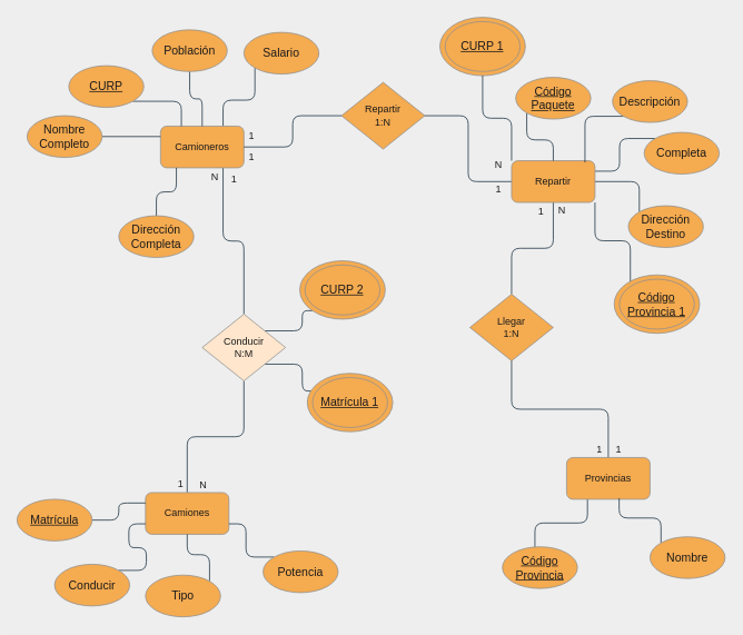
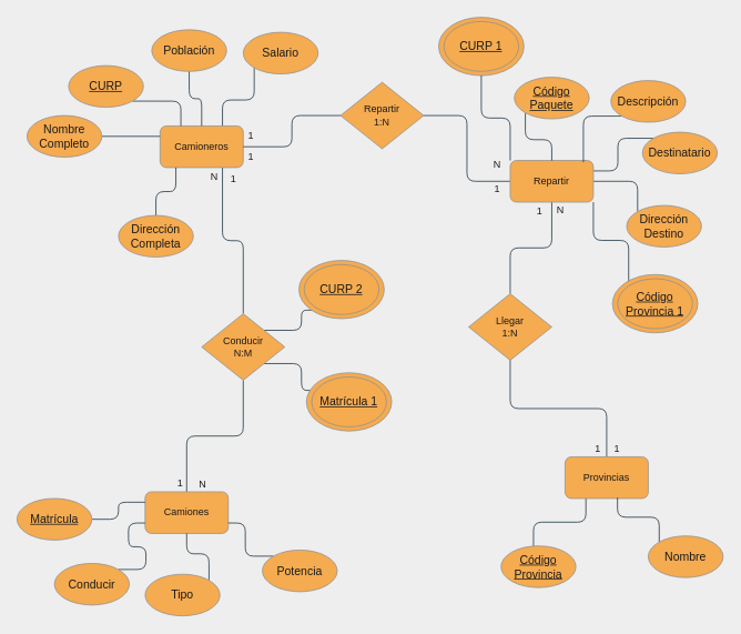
  <mxCell id="0" />
  <mxCell id="1" parent="0" />
  <mxCell id="2" style="edgeStyle=orthogonalEdgeStyle;curved=0;rounded=1;sketch=0;orthogonalLoop=1;jettySize=auto;html=1;exitX=0.75;exitY=0;exitDx=0;exitDy=0;entryX=0;entryY=1;entryDx=0;entryDy=0;fontColor=#1A1A1A;endArrow=none;endFill=0;strokeColor=#182E3E;labelBackgroundColor=#EEEEEE;" edge="1" parent="1" source="4" target="34"><mxGeometry relative="1" as="geometry" /></mxCell>
  <mxCell id="3" style="edgeStyle=orthogonalEdgeStyle;curved=0;rounded=1;sketch=0;orthogonalLoop=1;jettySize=auto;html=1;exitX=0.75;exitY=1;exitDx=0;exitDy=0;entryX=0.5;entryY=0;entryDx=0;entryDy=0;fontColor=#1A1A1A;endArrow=none;endFill=0;strokeColor=#182E3E;labelBackgroundColor=#EEEEEE;" edge="1" parent="1" source="4" target="38"><mxGeometry relative="1" as="geometry" /></mxCell>
  <mxCell id="4" value="Camioneros" style="rounded=1;whiteSpace=wrap;html=1;sketch=0;fontColor=#1A1A1A;strokeColor=#909090;fillColor=#F5AB50;" parent="1" vertex="1"><mxGeometry x="192" y="150.5" width="100" height="50" as="geometry" /></mxCell>
  <mxCell id="5" style="edgeStyle=orthogonalEdgeStyle;curved=0;rounded=1;sketch=0;orthogonalLoop=1;jettySize=auto;html=1;exitX=1;exitY=1;exitDx=0;exitDy=0;entryX=0.25;entryY=0;entryDx=0;entryDy=0;fontColor=#1A1A1A;endArrow=none;endFill=0;strokeColor=#182E3E;labelBackgroundColor=#EEEEEE;" parent="1" source="6" target="4" edge="1"><mxGeometry relative="1" as="geometry" /></mxCell>
  <mxCell id="6" value="&lt;u&gt;CURP&lt;/u&gt;" style="ellipse;whiteSpace=wrap;html=1;rounded=0;sketch=0;fontSize=14;fontColor=#1A1A1A;strokeColor=#909090;fillColor=#F5AB50;" parent="1" vertex="1"><mxGeometry x="82" y="78" width="90" height="50" as="geometry" /></mxCell>
  <mxCell id="7" style="edgeStyle=orthogonalEdgeStyle;curved=0;rounded=1;sketch=0;orthogonalLoop=1;jettySize=auto;html=1;exitX=1;exitY=0.5;exitDx=0;exitDy=0;entryX=0;entryY=0.25;entryDx=0;entryDy=0;fontColor=#1A1A1A;endArrow=none;endFill=0;strokeColor=#182E3E;labelBackgroundColor=#EEEEEE;" parent="1" source="8" target="4" edge="1"><mxGeometry relative="1" as="geometry" /></mxCell>
  <mxCell id="8" value="Nombre Completo" style="ellipse;whiteSpace=wrap;html=1;rounded=0;sketch=0;fontSize=14;fontColor=#1A1A1A;strokeColor=#909090;fillColor=#F5AB50;" parent="1" vertex="1"><mxGeometry x="32" y="138" width="90" height="50" as="geometry" /></mxCell>
  <mxCell id="9" style="edgeStyle=orthogonalEdgeStyle;curved=0;rounded=1;sketch=0;orthogonalLoop=1;jettySize=auto;html=1;exitX=0.5;exitY=0;exitDx=0;exitDy=0;entryX=0.19;entryY=1;entryDx=0;entryDy=0;entryPerimeter=0;fontColor=#1A1A1A;endArrow=none;endFill=0;strokeColor=#182E3E;labelBackgroundColor=#EEEEEE;" parent="1" source="10" target="4" edge="1"><mxGeometry relative="1" as="geometry" /></mxCell>
  <mxCell id="10" value="Dirección&lt;br&gt;Completa" style="ellipse;whiteSpace=wrap;html=1;rounded=0;sketch=0;fontSize=14;fontColor=#1A1A1A;strokeColor=#909090;fillColor=#F5AB50;" parent="1" vertex="1"><mxGeometry x="142" y="258" width="90" height="50" as="geometry" /></mxCell>
  <mxCell id="11" style="edgeStyle=orthogonalEdgeStyle;curved=0;rounded=1;sketch=0;orthogonalLoop=1;jettySize=auto;html=1;exitX=0;exitY=0.5;exitDx=0;exitDy=0;entryX=1;entryY=0.5;entryDx=0;entryDy=0;fontColor=#1A1A1A;endArrow=none;endFill=0;strokeColor=#182E3E;labelBackgroundColor=#EEEEEE;" parent="1" source="12" target="4" edge="1"><mxGeometry relative="1" as="geometry" /></mxCell>
  <mxCell id="12" value="Repartir&lt;br&gt;1:N" style="rhombus;whiteSpace=wrap;html=1;rounded=0;sketch=0;fontColor=#1A1A1A;strokeColor=#909090;fillColor=#F5AB50;" parent="1" vertex="1"><mxGeometry x="409" y="98" width="100" height="80" as="geometry" /></mxCell>
  <mxCell id="13" style="edgeStyle=orthogonalEdgeStyle;curved=0;rounded=1;sketch=0;orthogonalLoop=1;jettySize=auto;html=1;exitX=0;exitY=0.5;exitDx=0;exitDy=0;entryX=1;entryY=0.5;entryDx=0;entryDy=0;fontColor=#1A1A1A;strokeColor=#182E3E;endArrow=none;endFill=0;labelBackgroundColor=#EEEEEE;" parent="1" source="18" target="12" edge="1"><mxGeometry relative="1" as="geometry" /></mxCell>
  <mxCell id="14" style="edgeStyle=orthogonalEdgeStyle;curved=0;rounded=1;sketch=0;orthogonalLoop=1;jettySize=auto;html=1;exitX=1;exitY=0.25;exitDx=0;exitDy=0;entryX=0;entryY=0;entryDx=0;entryDy=0;fontColor=#1A1A1A;endArrow=none;endFill=0;strokeColor=#182E3E;labelBackgroundColor=#EEEEEE;" edge="1" parent="1" source="18" target="25"><mxGeometry relative="1" as="geometry" /></mxCell>
  <mxCell id="15" style="edgeStyle=orthogonalEdgeStyle;curved=0;rounded=1;sketch=0;orthogonalLoop=1;jettySize=auto;html=1;exitX=1;exitY=0.5;exitDx=0;exitDy=0;entryX=0;entryY=0;entryDx=0;entryDy=0;fontColor=#1A1A1A;endArrow=none;endFill=0;strokeColor=#182E3E;labelBackgroundColor=#EEEEEE;" edge="1" parent="1" source="18" target="26"><mxGeometry relative="1" as="geometry" /></mxCell>
  <mxCell id="16" style="edgeStyle=orthogonalEdgeStyle;curved=0;rounded=1;sketch=0;orthogonalLoop=1;jettySize=auto;html=1;exitX=0.5;exitY=1;exitDx=0;exitDy=0;entryX=0.5;entryY=0;entryDx=0;entryDy=0;fontColor=#1A1A1A;endArrow=none;endFill=0;strokeColor=#182E3E;labelBackgroundColor=#EEEEEE;" edge="1" parent="1" source="18" target="27"><mxGeometry relative="1" as="geometry" /></mxCell>
  <mxCell id="17" style="edgeStyle=orthogonalEdgeStyle;curved=0;rounded=1;sketch=0;orthogonalLoop=1;jettySize=auto;html=1;exitX=1;exitY=1;exitDx=0;exitDy=0;entryX=0;entryY=0;entryDx=0;entryDy=0;fontColor=#1A1A1A;strokeColor=#182E3E;endArrow=none;endFill=0;" edge="1" parent="1" source="18" target="54"><mxGeometry relative="1" as="geometry" /></mxCell>
  <mxCell id="18" value="Repartir" style="rounded=1;whiteSpace=wrap;html=1;sketch=0;fontColor=#1A1A1A;strokeColor=#909090;fillColor=#F5AB50;" parent="1" vertex="1"><mxGeometry x="613" y="192" width="100" height="50" as="geometry" /></mxCell>
  <mxCell id="19" style="edgeStyle=orthogonalEdgeStyle;curved=0;rounded=1;sketch=0;orthogonalLoop=1;jettySize=auto;html=1;exitX=0.5;exitY=1;exitDx=0;exitDy=0;entryX=0.5;entryY=0;entryDx=0;entryDy=0;fontColor=#1A1A1A;endArrow=none;endFill=0;strokeColor=#182E3E;labelBackgroundColor=#EEEEEE;" edge="1" parent="1" source="20" target="4"><mxGeometry relative="1" as="geometry" /></mxCell>
  <mxCell id="20" value="Población" style="ellipse;whiteSpace=wrap;html=1;rounded=0;sketch=0;fontSize=14;fontColor=#1A1A1A;strokeColor=#909090;fillColor=#F5AB50;" vertex="1" parent="1"><mxGeometry x="182" y="35" width="90" height="50" as="geometry" /></mxCell>
  <mxCell id="21" style="edgeStyle=orthogonalEdgeStyle;curved=0;rounded=1;sketch=0;orthogonalLoop=1;jettySize=auto;html=1;exitX=0;exitY=1;exitDx=0;exitDy=0;entryX=0.5;entryY=0;entryDx=0;entryDy=0;fontColor=#1A1A1A;endArrow=none;endFill=0;strokeColor=#182E3E;labelBackgroundColor=#EEEEEE;" edge="1" parent="1" source="22" target="18"><mxGeometry relative="1" as="geometry" /></mxCell>
  <mxCell id="22" value="&lt;u&gt;Código Paquete&lt;/u&gt;" style="ellipse;whiteSpace=wrap;html=1;rounded=0;sketch=0;fontSize=14;fontColor=#1A1A1A;strokeColor=#909090;fillColor=#F5AB50;" vertex="1" parent="1"><mxGeometry x="618" y="92" width="90" height="50" as="geometry" /></mxCell>
  <mxCell id="23" style="edgeStyle=orthogonalEdgeStyle;curved=0;rounded=1;sketch=0;orthogonalLoop=1;jettySize=auto;html=1;exitX=0;exitY=1;exitDx=0;exitDy=0;entryX=0.88;entryY=0.04;entryDx=0;entryDy=0;entryPerimeter=0;fontColor=#1A1A1A;endArrow=none;endFill=0;strokeColor=#182E3E;labelBackgroundColor=#EEEEEE;" edge="1" parent="1" source="24" target="18"><mxGeometry relative="1" as="geometry" /></mxCell>
  <mxCell id="24" value="Descripción" style="ellipse;whiteSpace=wrap;html=1;rounded=0;sketch=0;fontSize=14;fontColor=#1A1A1A;strokeColor=#909090;fillColor=#F5AB50;" vertex="1" parent="1"><mxGeometry x="734" y="96" width="90" height="50" as="geometry" /></mxCell>
- <mxCell id="25" value="Completa" style="ellipse;whiteSpace=wrap;html=1;rounded=0;sketch=0;fontSize=14;fontColor=#1A1A1A;strokeColor=#909090;fillColor=#F5AB50;" vertex="1" parent="1"><mxGeometry x="772" y="158" width="90" height="50" as="geometry" /></mxCell>
+ <mxCell id="25" value="Destinatario" style="ellipse;whiteSpace=wrap;html=1;rounded=0;sketch=0;fontSize=14;fontColor=#1A1A1A;strokeColor=#909090;fillColor=#F5AB50;" vertex="1" parent="1"><mxGeometry x="772" y="158" width="90" height="50" as="geometry" /></mxCell>
  <mxCell id="26" value="Dirección&lt;br&gt;Destino" style="ellipse;whiteSpace=wrap;html=1;rounded=0;sketch=0;fontSize=14;fontColor=#1A1A1A;strokeColor=#909090;fillColor=#F5AB50;" vertex="1" parent="1"><mxGeometry x="753" y="246" width="90" height="50" as="geometry" /></mxCell>
  <mxCell id="27" value="Llegar&lt;br&gt;1:N" style="rhombus;whiteSpace=wrap;html=1;rounded=0;sketch=0;fontColor=#1A1A1A;strokeColor=#909090;fillColor=#F5AB50;" vertex="1" parent="1"><mxGeometry x="563" y="352" width="100" height="80" as="geometry" /></mxCell>
  <mxCell id="28" style="edgeStyle=orthogonalEdgeStyle;curved=0;rounded=1;sketch=0;orthogonalLoop=1;jettySize=auto;html=1;exitX=0.25;exitY=1;exitDx=0;exitDy=0;entryX=0.433;entryY=0.04;entryDx=0;entryDy=0;entryPerimeter=0;fontColor=#1A1A1A;endArrow=none;endFill=0;strokeColor=#182E3E;labelBackgroundColor=#EEEEEE;" edge="1" parent="1" source="30" target="31"><mxGeometry relative="1" as="geometry" /></mxCell>
  <mxCell id="29" style="edgeStyle=orthogonalEdgeStyle;curved=0;rounded=1;sketch=0;orthogonalLoop=1;jettySize=auto;html=1;exitX=0.5;exitY=0;exitDx=0;exitDy=0;entryX=0.5;entryY=1;entryDx=0;entryDy=0;fontColor=#1A1A1A;endArrow=none;endFill=0;strokeColor=#182E3E;labelBackgroundColor=#EEEEEE;" edge="1" parent="1" source="30" target="27"><mxGeometry relative="1" as="geometry" /></mxCell>
  <mxCell id="30" value="Provincias" style="rounded=1;whiteSpace=wrap;html=1;sketch=0;fontColor=#1A1A1A;strokeColor=#909090;fillColor=#F5AB50;" vertex="1" parent="1"><mxGeometry x="679" y="548" width="100" height="50" as="geometry" /></mxCell>
  <mxCell id="31" value="&lt;u&gt;Código Provincia&lt;/u&gt;" style="ellipse;whiteSpace=wrap;html=1;rounded=0;sketch=0;fontSize=14;fontColor=#1A1A1A;strokeColor=#909090;fillColor=#F5AB50;" vertex="1" parent="1"><mxGeometry x="602" y="655" width="90" height="50" as="geometry" /></mxCell>
  <mxCell id="32" style="edgeStyle=orthogonalEdgeStyle;curved=0;rounded=1;sketch=0;orthogonalLoop=1;jettySize=auto;html=1;exitX=0;exitY=0;exitDx=0;exitDy=0;entryX=0.63;entryY=0.98;entryDx=0;entryDy=0;entryPerimeter=0;fontColor=#1A1A1A;endArrow=none;endFill=0;strokeColor=#182E3E;labelBackgroundColor=#EEEEEE;" edge="1" parent="1" source="33" target="30"><mxGeometry relative="1" as="geometry" /></mxCell>
  <mxCell id="33" value="Nombre" style="ellipse;whiteSpace=wrap;html=1;rounded=0;sketch=0;fontSize=14;fontColor=#1A1A1A;strokeColor=#909090;fillColor=#F5AB50;" vertex="1" parent="1"><mxGeometry x="779" y="643" width="90" height="50" as="geometry" /></mxCell>
  <mxCell id="34" value="Salario" style="ellipse;whiteSpace=wrap;html=1;rounded=0;sketch=0;fontSize=14;fontColor=#1A1A1A;strokeColor=#909090;fillColor=#F5AB50;" vertex="1" parent="1"><mxGeometry x="292" y="38" width="90" height="50" as="geometry" /></mxCell>
  <mxCell id="35" style="edgeStyle=orthogonalEdgeStyle;curved=0;rounded=1;sketch=0;orthogonalLoop=1;jettySize=auto;html=1;exitX=0.5;exitY=1;exitDx=0;exitDy=0;entryX=0.5;entryY=0;entryDx=0;entryDy=0;fontColor=#1A1A1A;endArrow=none;endFill=0;strokeColor=#182E3E;labelBackgroundColor=#EEEEEE;" edge="1" parent="1" source="38" target="39"><mxGeometry relative="1" as="geometry" /></mxCell>
  <mxCell id="36" style="edgeStyle=orthogonalEdgeStyle;curved=0;rounded=1;sketch=0;orthogonalLoop=1;jettySize=auto;html=1;exitX=1;exitY=0;exitDx=0;exitDy=0;entryX=0;entryY=1;entryDx=0;entryDy=0;fontColor=#1A1A1A;endArrow=none;endFill=0;strokeColor=#182E3E;" edge="1" parent="1" source="38" target="71"><mxGeometry relative="1" as="geometry" /></mxCell>
  <mxCell id="37" style="edgeStyle=orthogonalEdgeStyle;curved=0;rounded=1;sketch=0;orthogonalLoop=1;jettySize=auto;html=1;exitX=1;exitY=1;exitDx=0;exitDy=0;entryX=0.053;entryY=0.302;entryDx=0;entryDy=0;entryPerimeter=0;fontColor=#1A1A1A;endArrow=none;endFill=0;strokeColor=#182E3E;" edge="1" parent="1" source="38" target="68"><mxGeometry relative="1" as="geometry" /></mxCell>
- <mxCell id="38" value="Conducir&lt;br&gt;N:M" style="rhombus;whiteSpace=wrap;html=1;rounded=0;sketch=0;fontColor=#1A1A1A;strokeColor=#909090;fillColor=#ffe6cc;" vertex="1" parent="1"><mxGeometry x="242" y="376" width="100" height="80" as="geometry" /></mxCell>
+ <mxCell id="38" value="Conducir&lt;br&gt;N:M" style="rhombus;whiteSpace=wrap;html=1;rounded=0;sketch=0;fontColor=#1A1A1A;strokeColor=#909090;fillColor=#F5AB50;" vertex="1" parent="1"><mxGeometry x="242" y="376" width="100" height="80" as="geometry" /></mxCell>
  <mxCell id="39" value="Camiones" style="rounded=1;whiteSpace=wrap;html=1;sketch=0;fontColor=#1A1A1A;strokeColor=#909090;fillColor=#F5AB50;" vertex="1" parent="1"><mxGeometry x="174" y="590" width="100" height="50" as="geometry" /></mxCell>
  <mxCell id="40" style="edgeStyle=orthogonalEdgeStyle;curved=0;rounded=1;sketch=0;orthogonalLoop=1;jettySize=auto;html=1;exitX=1;exitY=0.5;exitDx=0;exitDy=0;entryX=0;entryY=0.25;entryDx=0;entryDy=0;fontColor=#1A1A1A;endArrow=none;endFill=0;strokeColor=#182E3E;labelBackgroundColor=#EEEEEE;" edge="1" parent="1" source="41" target="39"><mxGeometry relative="1" as="geometry" /></mxCell>
  <mxCell id="41" value="&lt;u&gt;Matrícula&lt;/u&gt;" style="ellipse;whiteSpace=wrap;html=1;rounded=0;sketch=0;fontSize=14;fontColor=#1A1A1A;strokeColor=#909090;fillColor=#F5AB50;" vertex="1" parent="1"><mxGeometry x="20" y="598" width="90" height="50" as="geometry" /></mxCell>
  <mxCell id="42" style="edgeStyle=orthogonalEdgeStyle;curved=0;rounded=1;sketch=0;orthogonalLoop=1;jettySize=auto;html=1;exitX=1;exitY=0;exitDx=0;exitDy=0;entryX=0;entryY=0.75;entryDx=0;entryDy=0;fontColor=#1A1A1A;endArrow=none;endFill=0;strokeColor=#182E3E;labelBackgroundColor=#EEEEEE;" edge="1" parent="1" source="43" target="39"><mxGeometry relative="1" as="geometry" /></mxCell>
  <mxCell id="43" value="Conducir" style="ellipse;whiteSpace=wrap;html=1;rounded=0;sketch=0;fontSize=14;fontColor=#1A1A1A;strokeColor=#909090;fillColor=#F5AB50;" vertex="1" parent="1"><mxGeometry x="65" y="676" width="90" height="50" as="geometry" /></mxCell>
  <mxCell id="44" style="edgeStyle=orthogonalEdgeStyle;curved=0;rounded=1;sketch=0;orthogonalLoop=1;jettySize=auto;html=1;exitX=1;exitY=0;exitDx=0;exitDy=0;entryX=0.5;entryY=1;entryDx=0;entryDy=0;fontColor=#1A1A1A;endArrow=none;endFill=0;strokeColor=#182E3E;labelBackgroundColor=#EEEEEE;" edge="1" parent="1" source="45" target="39"><mxGeometry relative="1" as="geometry" /></mxCell>
  <mxCell id="45" value="Tipo" style="ellipse;whiteSpace=wrap;html=1;rounded=0;sketch=0;fontSize=14;fontColor=#1A1A1A;strokeColor=#909090;fillColor=#F5AB50;" vertex="1" parent="1"><mxGeometry x="174" y="689" width="90" height="50" as="geometry" /></mxCell>
  <mxCell id="46" style="edgeStyle=orthogonalEdgeStyle;curved=0;rounded=1;sketch=0;orthogonalLoop=1;jettySize=auto;html=1;exitX=0;exitY=0;exitDx=0;exitDy=0;entryX=1;entryY=0.75;entryDx=0;entryDy=0;fontColor=#1A1A1A;endArrow=none;endFill=0;strokeColor=#182E3E;labelBackgroundColor=#EEEEEE;" edge="1" parent="1" source="47" target="39"><mxGeometry relative="1" as="geometry" /></mxCell>
  <mxCell id="47" value="Potencia" style="ellipse;whiteSpace=wrap;html=1;rounded=0;sketch=0;fontSize=14;fontColor=#1A1A1A;strokeColor=#909090;fillColor=#F5AB50;" vertex="1" parent="1"><mxGeometry x="315" y="660" width="90" height="50" as="geometry" /></mxCell>
  <mxCell id="48" value="1" style="text;html=1;align=center;verticalAlign=middle;resizable=0;points=[];autosize=1;strokeColor=none;fillColor=none;fontColor=#1A1A1A;" vertex="1" parent="1"><mxGeometry x="639" y="244" width="17" height="18" as="geometry" /></mxCell>
  <mxCell id="49" value="1" style="text;html=1;align=center;verticalAlign=middle;resizable=0;points=[];autosize=1;strokeColor=none;fillColor=none;fontColor=#1A1A1A;" vertex="1" parent="1"><mxGeometry x="709" y="529" width="17" height="18" as="geometry" /></mxCell>
  <mxCell id="50" value="1" style="text;html=1;align=center;verticalAlign=middle;resizable=0;points=[];autosize=1;strokeColor=none;fillColor=none;fontColor=#1A1A1A;" vertex="1" parent="1"><mxGeometry x="732" y="529" width="17" height="18" as="geometry" /></mxCell>
  <mxCell id="51" value="N" style="text;html=1;align=center;verticalAlign=middle;resizable=0;points=[];autosize=1;strokeColor=none;fillColor=none;fontColor=#1A1A1A;" vertex="1" parent="1"><mxGeometry x="663" y="243" width="19" height="18" as="geometry" /></mxCell>
  <mxCell id="52" value="" style="group" vertex="1" connectable="0" parent="1"><mxGeometry x="736" y="329" width="102.5" height="70" as="geometry" /></mxCell>
  <mxCell id="53" value="" style="ellipse;whiteSpace=wrap;html=1;rounded=0;sketch=0;fontSize=14;fontColor=#1A1A1A;strokeColor=#909090;fillColor=#F5AB50;" vertex="1" parent="52"><mxGeometry width="102.5" height="70" as="geometry" /></mxCell>
  <mxCell id="54" value="&lt;u style=&quot;font-size: 14px;&quot;&gt;Código Provincia 1&lt;/u&gt;&lt;u&gt;&lt;br&gt;&lt;/u&gt;" style="ellipse;whiteSpace=wrap;html=1;rounded=0;sketch=0;fontColor=#1A1A1A;strokeColor=#909090;fillColor=#F5AB50;" vertex="1" parent="52"><mxGeometry x="6.25" y="5" width="90" height="60" as="geometry" /></mxCell>
  <mxCell id="55" value="1" style="text;html=1;align=center;verticalAlign=middle;resizable=0;points=[];autosize=1;strokeColor=none;fillColor=none;fontColor=#1A1A1A;" vertex="1" parent="1"><mxGeometry x="292" y="154" width="17" height="18" as="geometry" /></mxCell>
  <mxCell id="56" value="N" style="text;html=1;align=center;verticalAlign=middle;resizable=0;points=[];autosize=1;strokeColor=none;fillColor=none;fontColor=#1A1A1A;" vertex="1" parent="1"><mxGeometry x="587" y="188" width="19" height="18" as="geometry" /></mxCell>
  <mxCell id="57" value="1" style="text;html=1;align=center;verticalAlign=middle;resizable=0;points=[];autosize=1;strokeColor=none;fillColor=none;fontColor=#1A1A1A;" vertex="1" parent="1"><mxGeometry x="588" y="218" width="17" height="18" as="geometry" /></mxCell>
  <mxCell id="58" value="1" style="text;html=1;align=center;verticalAlign=middle;resizable=0;points=[];autosize=1;strokeColor=none;fillColor=none;fontColor=#1A1A1A;" vertex="1" parent="1"><mxGeometry x="292" y="179" width="17" height="18" as="geometry" /></mxCell>
  <mxCell id="59" value="" style="group" vertex="1" connectable="0" parent="1"><mxGeometry x="527" y="20" width="102.5" height="70" as="geometry" /></mxCell>
  <mxCell id="60" value="" style="ellipse;whiteSpace=wrap;html=1;rounded=0;sketch=0;fontSize=14;fontColor=#1A1A1A;strokeColor=#909090;fillColor=#F5AB50;" vertex="1" parent="59"><mxGeometry width="102.5" height="70" as="geometry" /></mxCell>
  <mxCell id="61" value="&lt;u style=&quot;font-size: 14px;&quot;&gt;CURP 1&lt;/u&gt;&lt;u&gt;&lt;br&gt;&lt;/u&gt;" style="ellipse;whiteSpace=wrap;html=1;rounded=0;sketch=0;fontColor=#1A1A1A;strokeColor=#909090;fillColor=#F5AB50;" vertex="1" parent="59"><mxGeometry x="6.25" y="5" width="90" height="60" as="geometry" /></mxCell>
  <mxCell id="62" style="edgeStyle=orthogonalEdgeStyle;curved=0;rounded=1;sketch=0;orthogonalLoop=1;jettySize=auto;html=1;exitX=0.5;exitY=1;exitDx=0;exitDy=0;entryX=0;entryY=0;entryDx=0;entryDy=0;fontColor=#1A1A1A;endArrow=none;endFill=0;strokeColor=#182E3E;" edge="1" parent="1" source="60" target="18"><mxGeometry relative="1" as="geometry" /></mxCell>
  <mxCell id="63" value="1" style="text;html=1;align=center;verticalAlign=middle;resizable=0;points=[];autosize=1;strokeColor=none;fillColor=none;fontColor=#1A1A1A;" vertex="1" parent="1"><mxGeometry x="271" y="206" width="17" height="18" as="geometry" /></mxCell>
  <mxCell id="64" value="N" style="text;html=1;align=center;verticalAlign=middle;resizable=0;points=[];autosize=1;strokeColor=none;fillColor=none;fontColor=#1A1A1A;" vertex="1" parent="1"><mxGeometry x="233" y="572" width="19" height="18" as="geometry" /></mxCell>
  <mxCell id="65" value="1" style="text;html=1;align=center;verticalAlign=middle;resizable=0;points=[];autosize=1;strokeColor=none;fillColor=none;fontColor=#1A1A1A;" vertex="1" parent="1"><mxGeometry x="207" y="571" width="17" height="18" as="geometry" /></mxCell>
  <mxCell id="66" value="N" style="text;html=1;align=center;verticalAlign=middle;resizable=0;points=[];autosize=1;strokeColor=none;fillColor=none;fontColor=#1A1A1A;" vertex="1" parent="1"><mxGeometry x="247" y="203" width="19" height="18" as="geometry" /></mxCell>
  <mxCell id="67" value="" style="group" vertex="1" connectable="0" parent="1"><mxGeometry x="368" y="447" width="102.5" height="70" as="geometry" /></mxCell>
  <mxCell id="68" value="" style="ellipse;whiteSpace=wrap;html=1;rounded=0;sketch=0;fontSize=14;fontColor=#1A1A1A;strokeColor=#909090;fillColor=#F5AB50;" vertex="1" parent="67"><mxGeometry width="102.5" height="70" as="geometry" /></mxCell>
  <mxCell id="69" value="&lt;u style=&quot;font-size: 14px;&quot;&gt;Matrícula 1&lt;/u&gt;&lt;u&gt;&lt;br&gt;&lt;/u&gt;" style="ellipse;whiteSpace=wrap;html=1;rounded=0;sketch=0;fontColor=#1A1A1A;strokeColor=#909090;fillColor=#F5AB50;" vertex="1" parent="67"><mxGeometry x="6.25" y="5" width="90" height="60" as="geometry" /></mxCell>
  <mxCell id="70" value="" style="group" vertex="1" connectable="0" parent="1"><mxGeometry x="359" y="312" width="102.5" height="70" as="geometry" /></mxCell>
  <mxCell id="71" value="" style="ellipse;whiteSpace=wrap;html=1;rounded=0;sketch=0;fontSize=14;fontColor=#1A1A1A;strokeColor=#909090;fillColor=#F5AB50;" vertex="1" parent="70"><mxGeometry width="102.5" height="70" as="geometry" /></mxCell>
  <mxCell id="72" value="&lt;u style=&quot;font-size: 14px;&quot;&gt;CURP 2&lt;/u&gt;&lt;u&gt;&lt;br&gt;&lt;/u&gt;" style="ellipse;whiteSpace=wrap;html=1;rounded=0;sketch=0;fontColor=#1A1A1A;strokeColor=#909090;fillColor=#F5AB50;" vertex="1" parent="70"><mxGeometry x="6.25" y="5" width="90" height="60" as="geometry" /></mxCell>
